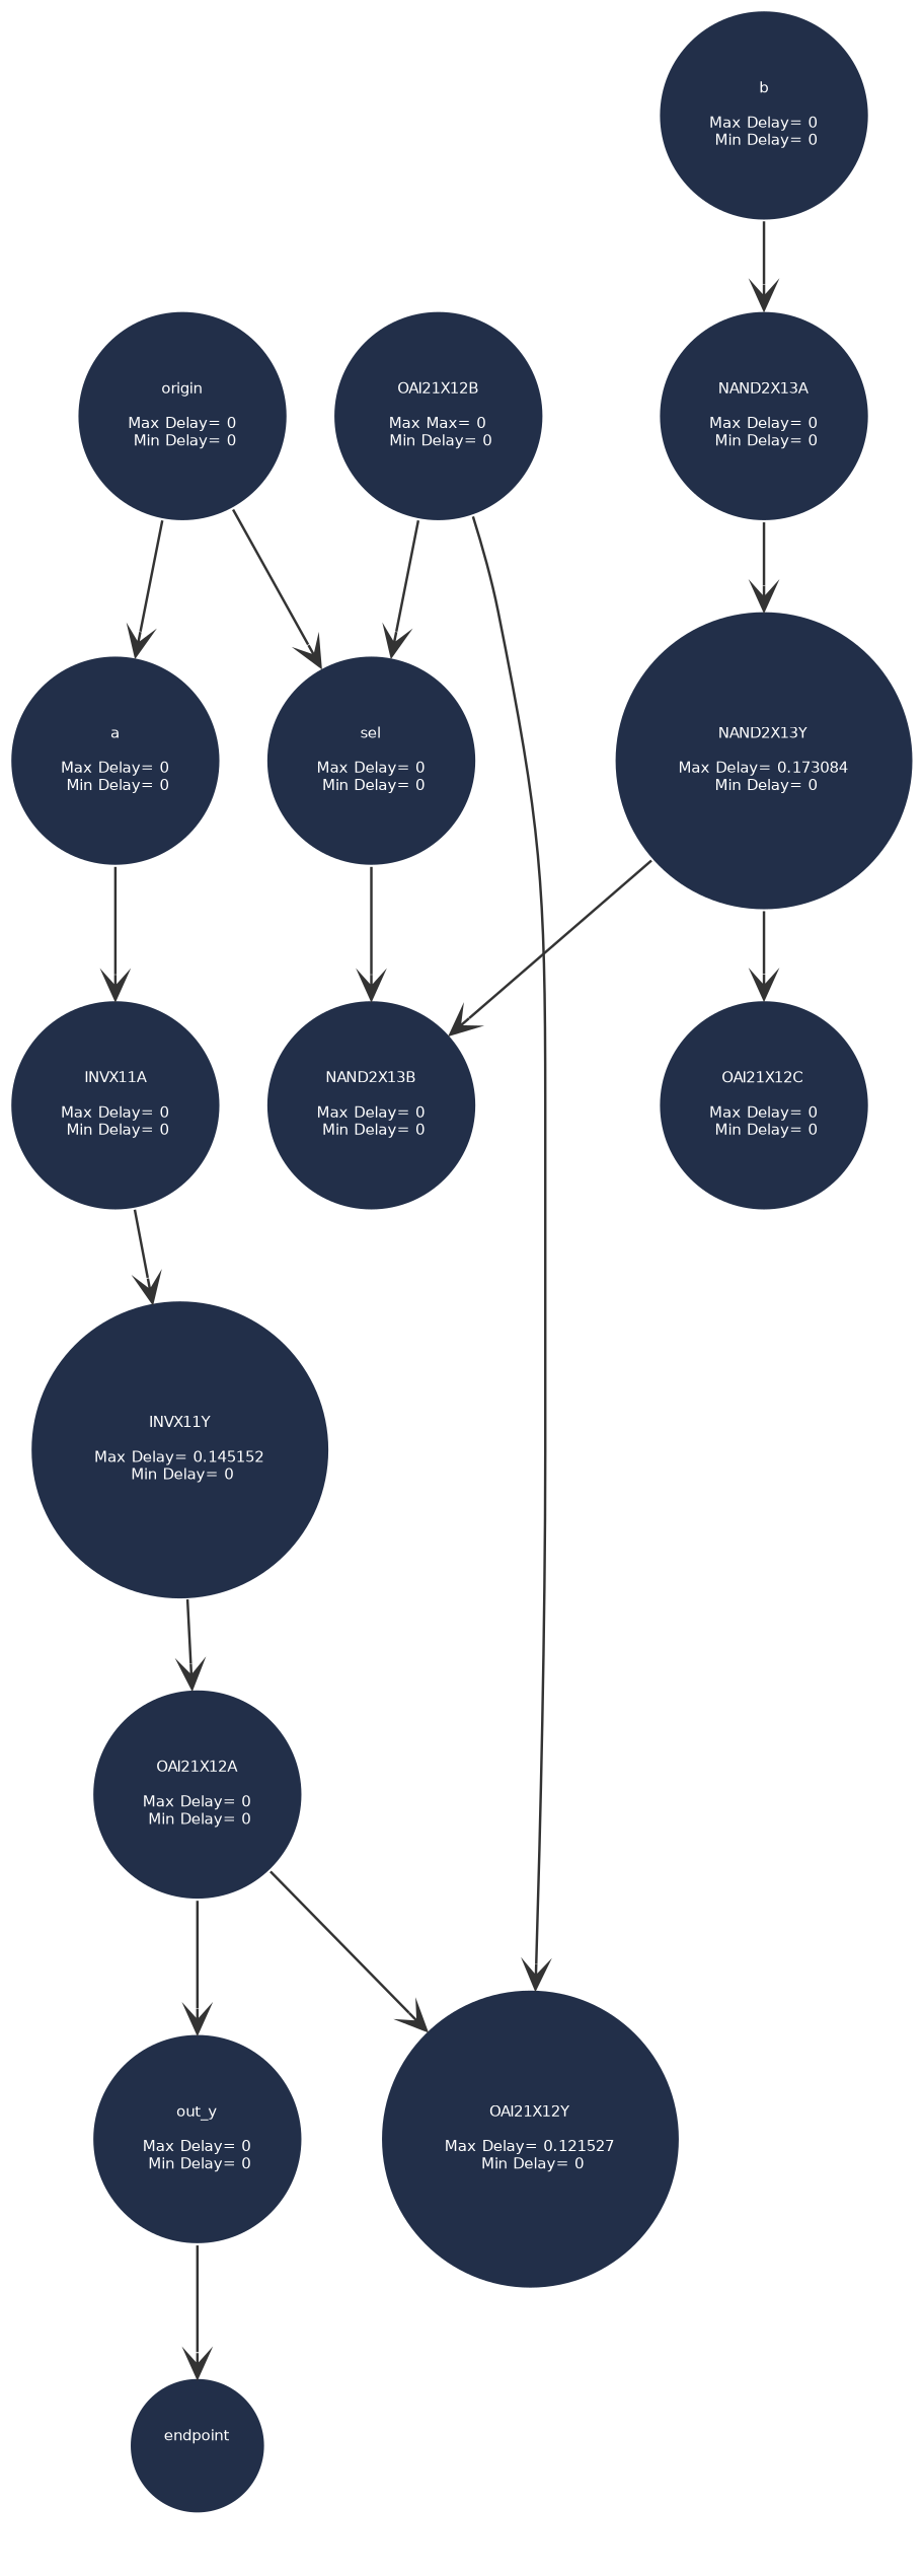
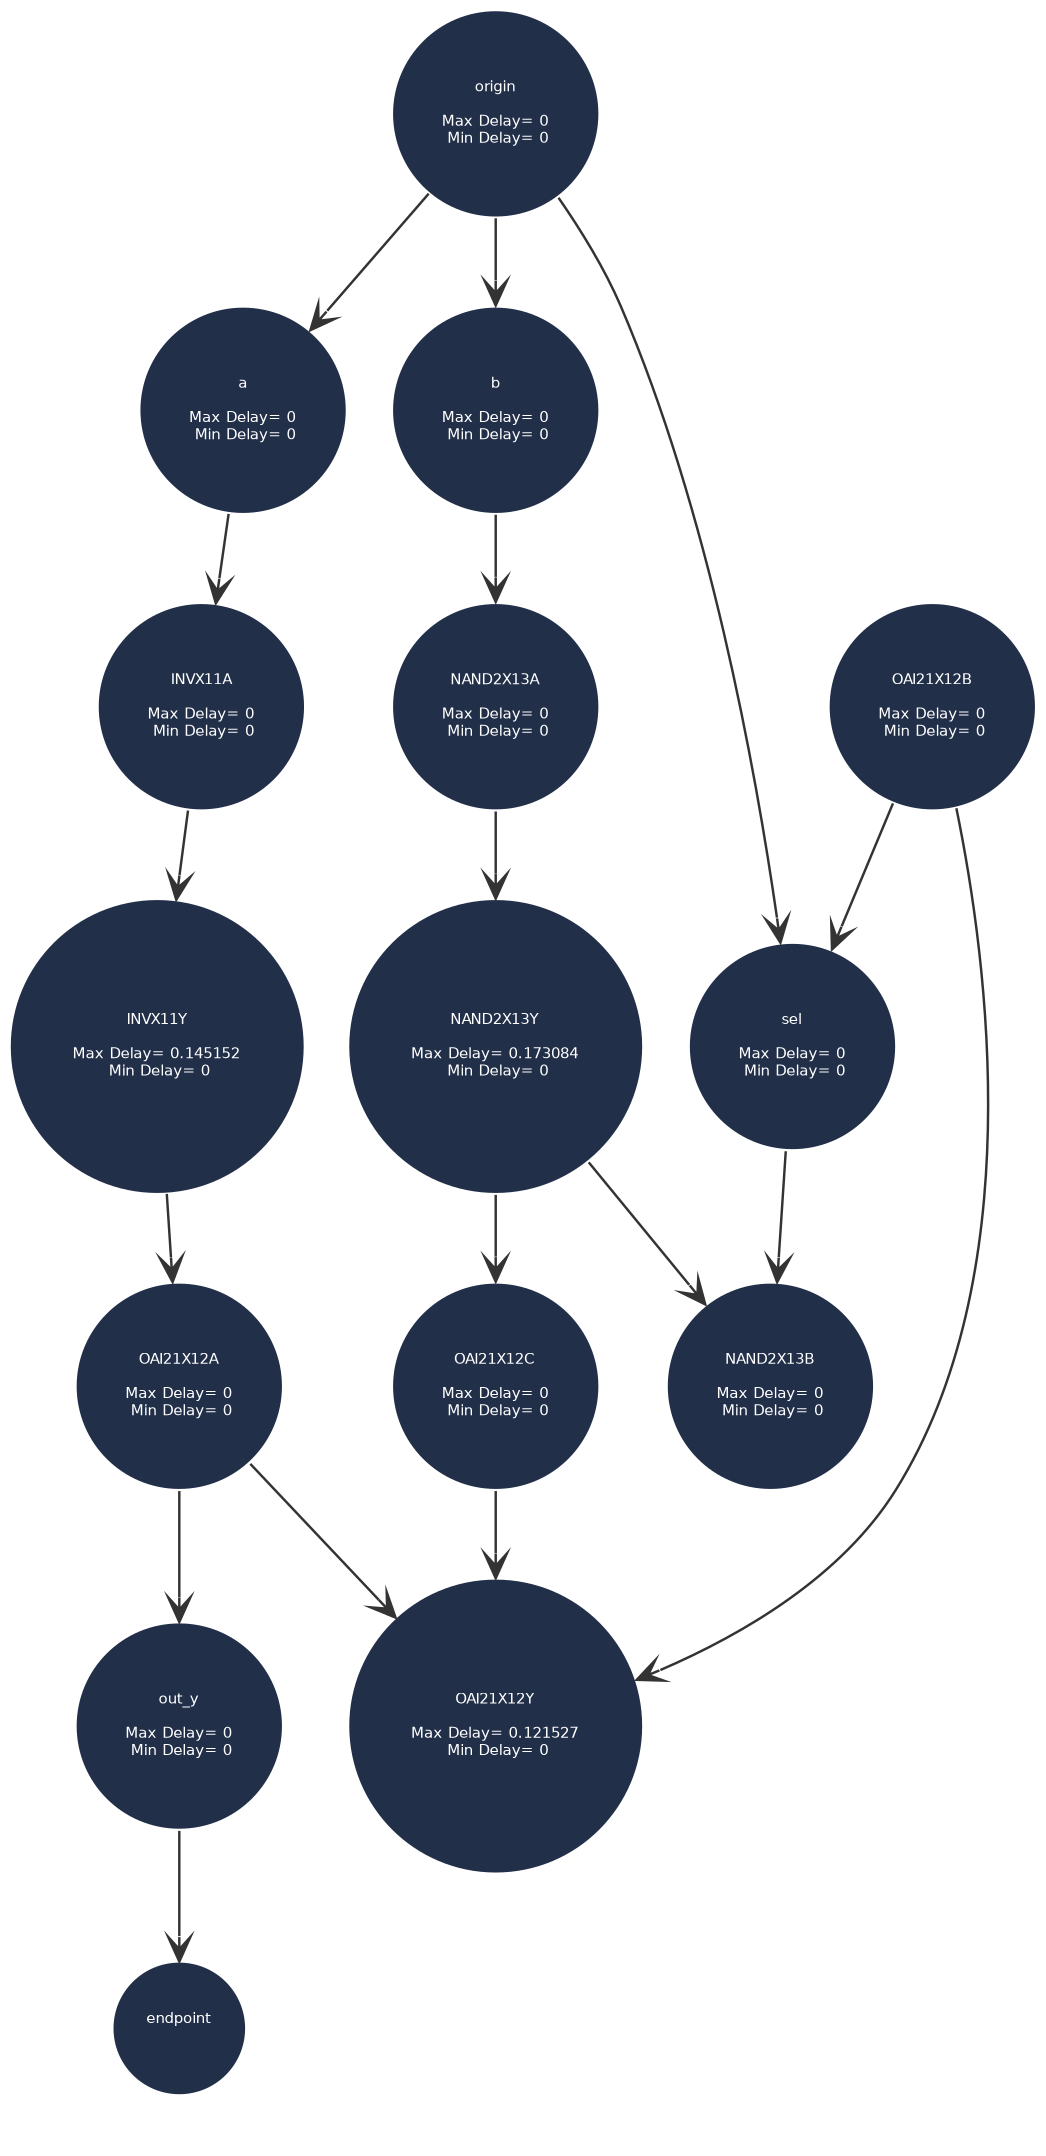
  digraph {
    bgcolor="#ffffff"
    fontcolor=white
    fontsize=12
    label="Graph"
    node [color=white fillcolor="#222f49" fontcolor=white fontname=Helvetica fontsize=6 radius=2 shape=circle style=filled]
    edge [arrowhead=open color="#333333" fontcolor=white fontname=Courier fontsize=12]
    n1 [label="origin\n\nMax Delay= 0\n Min Delay= 0"]
    n2 [label="a\n\nMax Delay= 0\n Min Delay= 0"]
    n3 [label="b\n\nMax Delay= 0\n Min Delay= 0"]
    n4 [label="sel\n\nMax Delay= 0\n Min Delay= 0"]
    n5 [label="INVX11A\n\nMax Delay= 0\n Min Delay= 0"]
    n6 [label="NAND2X13A\n\nMax Delay= 0\n Min Delay= 0"]
    n7 [label="NAND2X13B\n\nMax Delay= 0\n Min Delay= 0"]
    n8 [label="INVX11Y\n\nMax Delay= 0.145152\n Min Delay= 0"]
    n9 [label="OAI21X12A\n\nMax Delay= 0\n Min Delay= 0"]
    n10 [label="OAI21X12Y\n\nMax Delay= 0.121527\n Min Delay= 0"]
    n11 [label="out_y\n\nMax Delay= 0\n Min Delay= 0"]
    n12 [label="NAND2X13Y\n\nMax Delay= 0.173084\n Min Delay= 0"]
    n13 [label="OAI21X12C\n\nMax Delay= 0\n Min Delay= 0"]
-   n14 [label="OAI21X12B\n\nMax Max= 0\n Min Delay= 0"]
+   n14 [label="OAI21X12B\n\nMax Delay= 0\n Min Delay= 0"]
    n15 [label="endpoint\n\n"]
    n1 -> n2
+   n1 -> n3
    n1 -> n4
    n2 -> n5
    n3 -> n6
    n4 -> n7
    n5 -> n8
    n6 -> n12
    n8 -> n9
    n9 -> n10
    n9 -> n11
    n11 -> n15
    n12 -> n7
    n12 -> n13
+   n13 -> n10
    n14 -> n4
    n14 -> n10
  }
